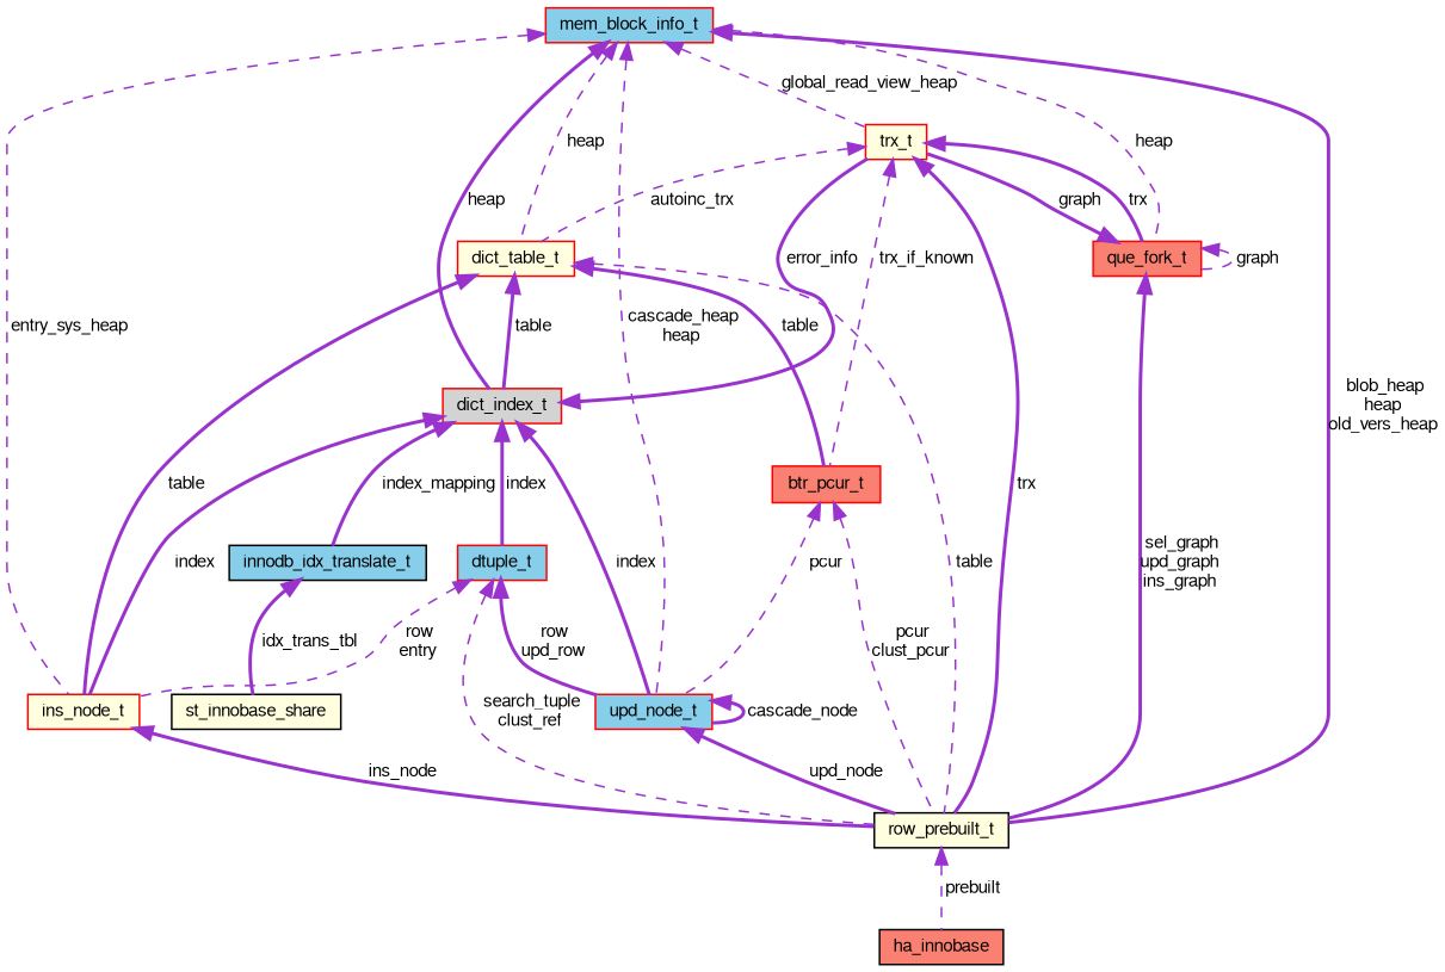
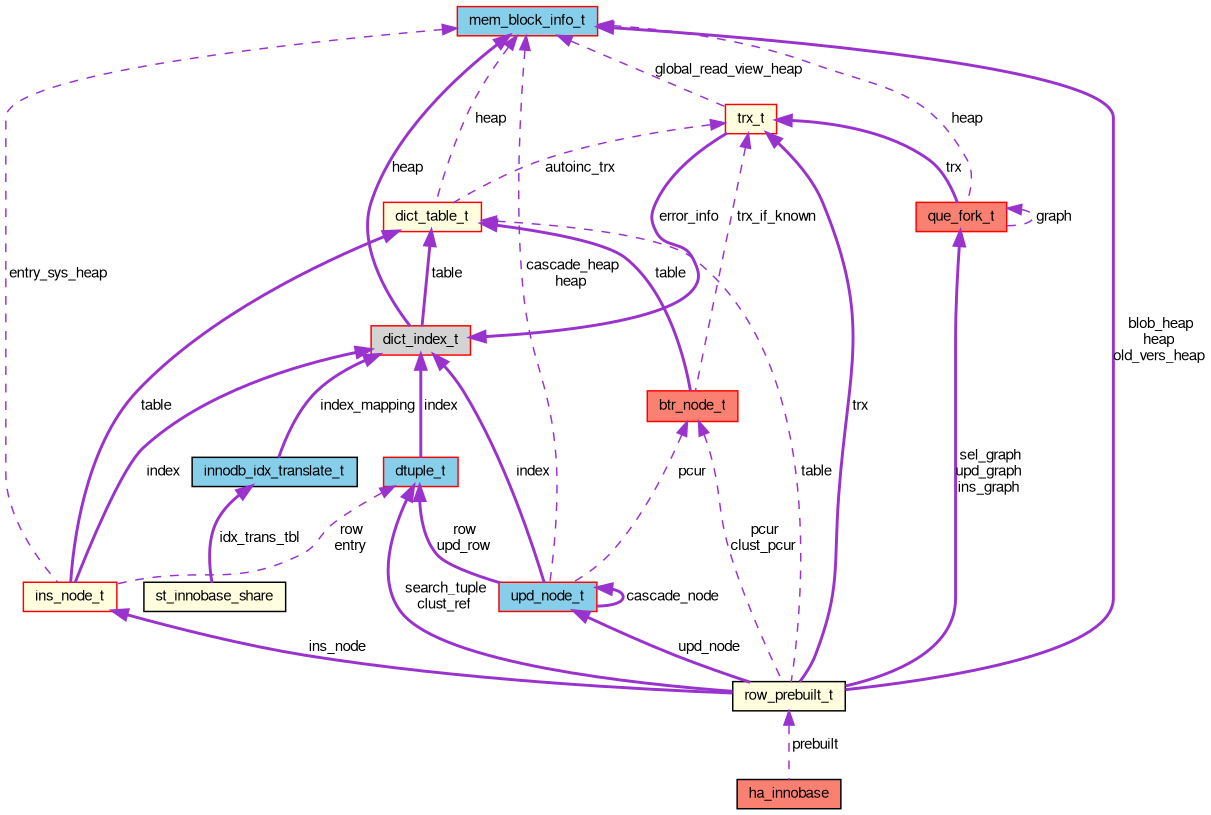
  digraph {
    rankdir=TB
    node [color=red fillcolor=lightyellow fontname=FreeSans fontsize=10 shape=record style=filled]
    edge [color=darkorchid3 dir=back fontname=FreeSans fontsize=10 labelfontname=FreeSans labelfontsize=10 style=bold]
    n1 [color=black fillcolor=salmon fontcolor=black height=0.2 label=ha_innobase width=0.4]
    n2 [color=black height=0.2 label=st_innobase_share width=0.4]
    n3 [color=black fillcolor=skyblue height=0.2 label=innodb_idx_translate_t width=0.4]
    n4 [fillcolor=lightgrey height=0.2 label=dict_index_t width=0.4]
    n5 [height=0.2 label=trx_t width=0.4]
    n6 [fillcolor=skyblue height=0.2 label=upd_node_t width=0.4]
    n7 [height=0.2 label=ins_node_t width=0.4]
    n8 [fillcolor=skyblue height=0.2 label=dtuple_t width=0.4]
    n9 [color=black height=0.2 label=row_prebuilt_t width=0.4]
    n10 [height=0.2 label=dict_table_t width=0.4]
    n11 [fillcolor=salmon height=0.2 label=que_fork_t width=0.4]
-   n12 [fillcolor=salmon height=0.2 label=btr_pcur_t width=0.4]
+   n12 [fillcolor=salmon height=0.2 label=btr_node_t width=0.4]
    n13 [fillcolor=skyblue height=0.2 label=mem_block_info_t width=0.4]
    n3 -> n2 [label=" idx_trans_tbl"]
    n4 -> n3 [label=" index_mapping"]
    n4 -> n5 [label=" error_info"]
    n4 -> n6 [label=" index"]
    n4 -> n7 [label=" index"]
    n4 -> n8 [label=" index"]
    n5 -> n9 [label=" trx"]
    n5 -> n10 [label=" autoinc_trx" style=dashed]
    n5 -> n11 [label=" trx"]
    n5 -> n12 [label=" trx_if_known" style=dashed]
    n6 -> n6 [label=" cascade_node"]
    n6 -> n9 [label=" upd_node"]
    n7 -> n9 [label=" ins_node"]
    n8 -> n6 [label=" row\nupd_row"]
    n8 -> n7 [label=" row\nentry" style=dashed]
-   n8 -> n9 [label=" search_tuple\nclust_ref" style=dashed]
+   n8 -> n9 [label=" search_tuple\nclust_ref"]
    n9 -> n1 [label=" prebuilt" style=dashed]
    n10 -> n4 [label=" table"]
    n10 -> n7 [label=" table"]
    n10 -> n9 [label=" table" style=dashed]
    n10 -> n12 [label=" table"]
-   n11 -> n5 [label=" graph"]
    n11 -> n9 [label=" sel_graph\nupd_graph\nins_graph"]
    n11 -> n11 [label=" graph" style=dashed]
    n12 -> n6 [label=" pcur" style=dashed]
    n12 -> n9 [label=" pcur\nclust_pcur" style=dashed]
    n13 -> n4 [label=" heap"]
    n13 -> n5 [label=" global_read_view_heap" style=dashed]
    n13 -> n6 [label=" cascade_heap\nheap" style=dashed]
    n13 -> n7 [label=" entry_sys_heap" style=dashed]
    n13 -> n9 [label=" blob_heap\nheap\nold_vers_heap"]
    n13 -> n10 [label=" heap" style=dashed]
    n13 -> n11 [label=" heap" style=dashed]
  }
